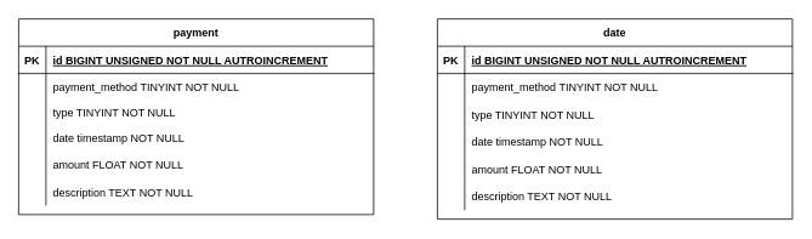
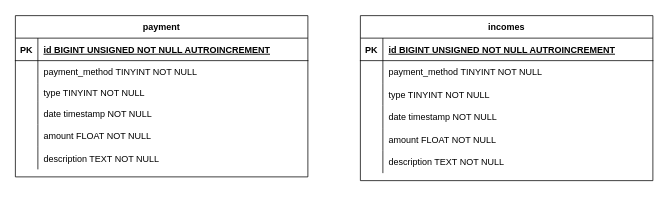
  <mxCell id="0" />
  <mxCell id="1" parent="0" />
  <mxCell id="2" value="payment" style="shape=table;startSize=30;container=1;collapsible=1;childLayout=tableLayout;fixedRows=1;rowLines=0;fontStyle=1;align=center;resizeLast=1;" parent="1" vertex="1"><mxGeometry x="20" y="20" width="390" height="215" as="geometry" /></mxCell>
  <mxCell id="3" value="" style="shape=partialRectangle;collapsible=0;dropTarget=0;pointerEvents=0;fillColor=none;points=[[0,0.5],[1,0.5]];portConstraint=eastwest;top=0;left=0;right=0;bottom=1;" parent="2" vertex="1"><mxGeometry y="30" width="390" height="30" as="geometry" /></mxCell>
  <mxCell id="4" value="PK" style="shape=partialRectangle;overflow=hidden;connectable=0;fillColor=none;top=0;left=0;bottom=0;right=0;fontStyle=1;" parent="3" vertex="1"><mxGeometry width="30" height="30" as="geometry"><mxRectangle width="30" height="30" as="alternateBounds" /></mxGeometry></mxCell>
  <mxCell id="5" value="id BIGINT UNSIGNED NOT NULL AUTROINCREMENT" style="shape=partialRectangle;overflow=hidden;connectable=0;fillColor=none;top=0;left=0;bottom=0;right=0;align=left;spacingLeft=6;fontStyle=5;" parent="3" vertex="1"><mxGeometry x="30" width="360" height="30" as="geometry"><mxRectangle width="360" height="30" as="alternateBounds" /></mxGeometry></mxCell>
  <mxCell id="6" value="" style="shape=partialRectangle;collapsible=0;dropTarget=0;pointerEvents=0;fillColor=none;points=[[0,0.5],[1,0.5]];portConstraint=eastwest;top=0;left=0;right=0;bottom=0;" parent="2" vertex="1"><mxGeometry y="60" width="390" height="30" as="geometry" /></mxCell>
  <mxCell id="7" value="" style="shape=partialRectangle;overflow=hidden;connectable=0;fillColor=none;top=0;left=0;bottom=0;right=0;" parent="6" vertex="1"><mxGeometry width="30" height="30" as="geometry"><mxRectangle width="30" height="30" as="alternateBounds" /></mxGeometry></mxCell>
  <mxCell id="8" value="payment_method TINYINT NOT NULL" style="shape=partialRectangle;overflow=hidden;connectable=0;fillColor=none;top=0;left=0;bottom=0;right=0;align=left;spacingLeft=6;" parent="6" vertex="1"><mxGeometry x="30" width="360" height="30" as="geometry"><mxRectangle width="360" height="30" as="alternateBounds" /></mxGeometry></mxCell>
  <mxCell id="9" value="" style="shape=partialRectangle;collapsible=0;dropTarget=0;pointerEvents=0;fillColor=none;points=[[0,0.5],[1,0.5]];portConstraint=eastwest;top=0;left=0;right=0;bottom=0;" parent="2" vertex="1"><mxGeometry y="90" width="390" height="25" as="geometry" /></mxCell>
  <mxCell id="10" value="" style="shape=partialRectangle;overflow=hidden;connectable=0;fillColor=none;top=0;left=0;bottom=0;right=0;" parent="9" vertex="1"><mxGeometry width="30" height="25" as="geometry"><mxRectangle width="30" height="25" as="alternateBounds" /></mxGeometry></mxCell>
  <mxCell id="11" value="type TINYINT NOT NULL" style="shape=partialRectangle;overflow=hidden;connectable=0;fillColor=none;top=0;left=0;bottom=0;right=0;align=left;spacingLeft=6;" parent="9" vertex="1"><mxGeometry x="30" width="360" height="25" as="geometry"><mxRectangle width="360" height="25" as="alternateBounds" /></mxGeometry></mxCell>
  <mxCell id="12" value="" style="shape=partialRectangle;collapsible=0;dropTarget=0;pointerEvents=0;fillColor=none;points=[[0,0.5],[1,0.5]];portConstraint=eastwest;top=0;left=0;right=0;bottom=0;" parent="2" vertex="1"><mxGeometry y="115" width="390" height="30" as="geometry" /></mxCell>
  <mxCell id="13" value="" style="shape=partialRectangle;overflow=hidden;connectable=0;fillColor=none;top=0;left=0;bottom=0;right=0;" parent="12" vertex="1"><mxGeometry width="30" height="30" as="geometry"><mxRectangle width="30" height="30" as="alternateBounds" /></mxGeometry></mxCell>
  <mxCell id="14" value="date timestamp NOT NULL" style="shape=partialRectangle;overflow=hidden;connectable=0;fillColor=none;top=0;left=0;bottom=0;right=0;align=left;spacingLeft=6;" parent="12" vertex="1"><mxGeometry x="30" width="360" height="30" as="geometry"><mxRectangle width="360" height="30" as="alternateBounds" /></mxGeometry></mxCell>
  <mxCell id="15" value="" style="shape=partialRectangle;collapsible=0;dropTarget=0;pointerEvents=0;fillColor=none;points=[[0,0.5],[1,0.5]];portConstraint=eastwest;top=0;left=0;right=0;bottom=0;" parent="2" vertex="1"><mxGeometry y="145" width="390" height="30" as="geometry" /></mxCell>
  <mxCell id="16" value="" style="shape=partialRectangle;overflow=hidden;connectable=0;fillColor=none;top=0;left=0;bottom=0;right=0;" parent="15" vertex="1"><mxGeometry width="30" height="30" as="geometry"><mxRectangle width="30" height="30" as="alternateBounds" /></mxGeometry></mxCell>
  <mxCell id="17" value="amount FLOAT NOT NULL" style="shape=partialRectangle;overflow=hidden;connectable=0;fillColor=none;top=0;left=0;bottom=0;right=0;align=left;spacingLeft=6;" parent="15" vertex="1"><mxGeometry x="30" width="360" height="30" as="geometry"><mxRectangle width="360" height="30" as="alternateBounds" /></mxGeometry></mxCell>
  <mxCell id="18" value="" style="shape=partialRectangle;collapsible=0;dropTarget=0;pointerEvents=0;fillColor=none;points=[[0,0.5],[1,0.5]];portConstraint=eastwest;top=0;left=0;right=0;bottom=0;" parent="2" vertex="1"><mxGeometry y="175" width="390" height="30" as="geometry" /></mxCell>
  <mxCell id="19" value="" style="shape=partialRectangle;overflow=hidden;connectable=0;fillColor=none;top=0;left=0;bottom=0;right=0;" parent="18" vertex="1"><mxGeometry width="30" height="30" as="geometry"><mxRectangle width="30" height="30" as="alternateBounds" /></mxGeometry></mxCell>
  <mxCell id="20" value="description TEXT NOT NULL" style="shape=partialRectangle;overflow=hidden;connectable=0;fillColor=none;top=0;left=0;bottom=0;right=0;align=left;spacingLeft=6;" parent="18" vertex="1"><mxGeometry x="30" width="360" height="30" as="geometry"><mxRectangle width="360" height="30" as="alternateBounds" /></mxGeometry></mxCell>
- <mxCell id="21" value="date" style="shape=table;startSize=30;container=1;collapsible=1;childLayout=tableLayout;fixedRows=1;rowLines=0;fontStyle=1;align=center;resizeLast=1;" parent="1" vertex="1"><mxGeometry x="480" y="20" width="390" height="220" as="geometry" /></mxCell>
+ <mxCell id="21" value="incomes" style="shape=table;startSize=30;container=1;collapsible=1;childLayout=tableLayout;fixedRows=1;rowLines=0;fontStyle=1;align=center;resizeLast=1;" parent="1" vertex="1"><mxGeometry x="480" y="20" width="390" height="220" as="geometry" /></mxCell>
  <mxCell id="22" value="" style="shape=partialRectangle;collapsible=0;dropTarget=0;pointerEvents=0;fillColor=none;points=[[0,0.5],[1,0.5]];portConstraint=eastwest;top=0;left=0;right=0;bottom=1;" parent="21" vertex="1"><mxGeometry y="30" width="390" height="30" as="geometry" /></mxCell>
  <mxCell id="23" value="PK" style="shape=partialRectangle;overflow=hidden;connectable=0;fillColor=none;top=0;left=0;bottom=0;right=0;fontStyle=1;" parent="22" vertex="1"><mxGeometry width="30" height="30" as="geometry"><mxRectangle width="30" height="30" as="alternateBounds" /></mxGeometry></mxCell>
  <mxCell id="24" value="id BIGINT UNSIGNED NOT NULL AUTROINCREMENT" style="shape=partialRectangle;overflow=hidden;connectable=0;fillColor=none;top=0;left=0;bottom=0;right=0;align=left;spacingLeft=6;fontStyle=5;" parent="22" vertex="1"><mxGeometry x="30" width="360" height="30" as="geometry"><mxRectangle width="360" height="30" as="alternateBounds" /></mxGeometry></mxCell>
  <mxCell id="25" value="" style="shape=partialRectangle;collapsible=0;dropTarget=0;pointerEvents=0;fillColor=none;points=[[0,0.5],[1,0.5]];portConstraint=eastwest;top=0;left=0;right=0;bottom=0;" parent="21" vertex="1"><mxGeometry y="60" width="390" height="30" as="geometry" /></mxCell>
  <mxCell id="26" value="" style="shape=partialRectangle;overflow=hidden;connectable=0;fillColor=none;top=0;left=0;bottom=0;right=0;" parent="25" vertex="1"><mxGeometry width="30" height="30" as="geometry"><mxRectangle width="30" height="30" as="alternateBounds" /></mxGeometry></mxCell>
  <mxCell id="27" value="payment_method TINYINT NOT NULL" style="shape=partialRectangle;overflow=hidden;connectable=0;fillColor=none;top=0;left=0;bottom=0;right=0;align=left;spacingLeft=6;" parent="25" vertex="1"><mxGeometry x="30" width="360" height="30" as="geometry"><mxRectangle width="360" height="30" as="alternateBounds" /></mxGeometry></mxCell>
  <mxCell id="28" value="" style="shape=partialRectangle;collapsible=0;dropTarget=0;pointerEvents=0;fillColor=none;points=[[0,0.5],[1,0.5]];portConstraint=eastwest;top=0;left=0;right=0;bottom=0;" parent="21" vertex="1"><mxGeometry y="90" width="390" height="30" as="geometry" /></mxCell>
  <mxCell id="29" value="" style="shape=partialRectangle;overflow=hidden;connectable=0;fillColor=none;top=0;left=0;bottom=0;right=0;" parent="28" vertex="1"><mxGeometry width="30" height="30" as="geometry"><mxRectangle width="30" height="30" as="alternateBounds" /></mxGeometry></mxCell>
  <mxCell id="30" value="type TINYINT NOT NULL" style="shape=partialRectangle;overflow=hidden;connectable=0;fillColor=none;top=0;left=0;bottom=0;right=0;align=left;spacingLeft=6;" parent="28" vertex="1"><mxGeometry x="30" width="360" height="30" as="geometry"><mxRectangle width="360" height="30" as="alternateBounds" /></mxGeometry></mxCell>
  <mxCell id="31" value="" style="shape=partialRectangle;collapsible=0;dropTarget=0;pointerEvents=0;fillColor=none;points=[[0,0.5],[1,0.5]];portConstraint=eastwest;top=0;left=0;right=0;bottom=0;" parent="21" vertex="1"><mxGeometry y="120" width="390" height="30" as="geometry" /></mxCell>
  <mxCell id="32" value="" style="shape=partialRectangle;overflow=hidden;connectable=0;fillColor=none;top=0;left=0;bottom=0;right=0;" parent="31" vertex="1"><mxGeometry width="30" height="30" as="geometry"><mxRectangle width="30" height="30" as="alternateBounds" /></mxGeometry></mxCell>
  <mxCell id="33" value="date timestamp NOT NULL" style="shape=partialRectangle;overflow=hidden;connectable=0;fillColor=none;top=0;left=0;bottom=0;right=0;align=left;spacingLeft=6;" parent="31" vertex="1"><mxGeometry x="30" width="360" height="30" as="geometry"><mxRectangle width="360" height="30" as="alternateBounds" /></mxGeometry></mxCell>
  <mxCell id="34" value="" style="shape=partialRectangle;collapsible=0;dropTarget=0;pointerEvents=0;fillColor=none;points=[[0,0.5],[1,0.5]];portConstraint=eastwest;top=0;left=0;right=0;bottom=0;" parent="21" vertex="1"><mxGeometry y="150" width="390" height="30" as="geometry" /></mxCell>
  <mxCell id="35" value="" style="shape=partialRectangle;overflow=hidden;connectable=0;fillColor=none;top=0;left=0;bottom=0;right=0;" parent="34" vertex="1"><mxGeometry width="30" height="30" as="geometry"><mxRectangle width="30" height="30" as="alternateBounds" /></mxGeometry></mxCell>
  <mxCell id="36" value="amount FLOAT NOT NULL" style="shape=partialRectangle;overflow=hidden;connectable=0;fillColor=none;top=0;left=0;bottom=0;right=0;align=left;spacingLeft=6;" parent="34" vertex="1"><mxGeometry x="30" width="360" height="30" as="geometry"><mxRectangle width="360" height="30" as="alternateBounds" /></mxGeometry></mxCell>
  <mxCell id="37" value="" style="shape=partialRectangle;collapsible=0;dropTarget=0;pointerEvents=0;fillColor=none;points=[[0,0.5],[1,0.5]];portConstraint=eastwest;top=0;left=0;right=0;bottom=0;" parent="21" vertex="1"><mxGeometry y="180" width="390" height="30" as="geometry" /></mxCell>
  <mxCell id="38" value="" style="shape=partialRectangle;overflow=hidden;connectable=0;fillColor=none;top=0;left=0;bottom=0;right=0;" parent="37" vertex="1"><mxGeometry width="30" height="30" as="geometry"><mxRectangle width="30" height="30" as="alternateBounds" /></mxGeometry></mxCell>
  <mxCell id="39" value="description TEXT NOT NULL" style="shape=partialRectangle;overflow=hidden;connectable=0;fillColor=none;top=0;left=0;bottom=0;right=0;align=left;spacingLeft=6;" parent="37" vertex="1"><mxGeometry x="30" width="360" height="30" as="geometry"><mxRectangle width="360" height="30" as="alternateBounds" /></mxGeometry></mxCell>
